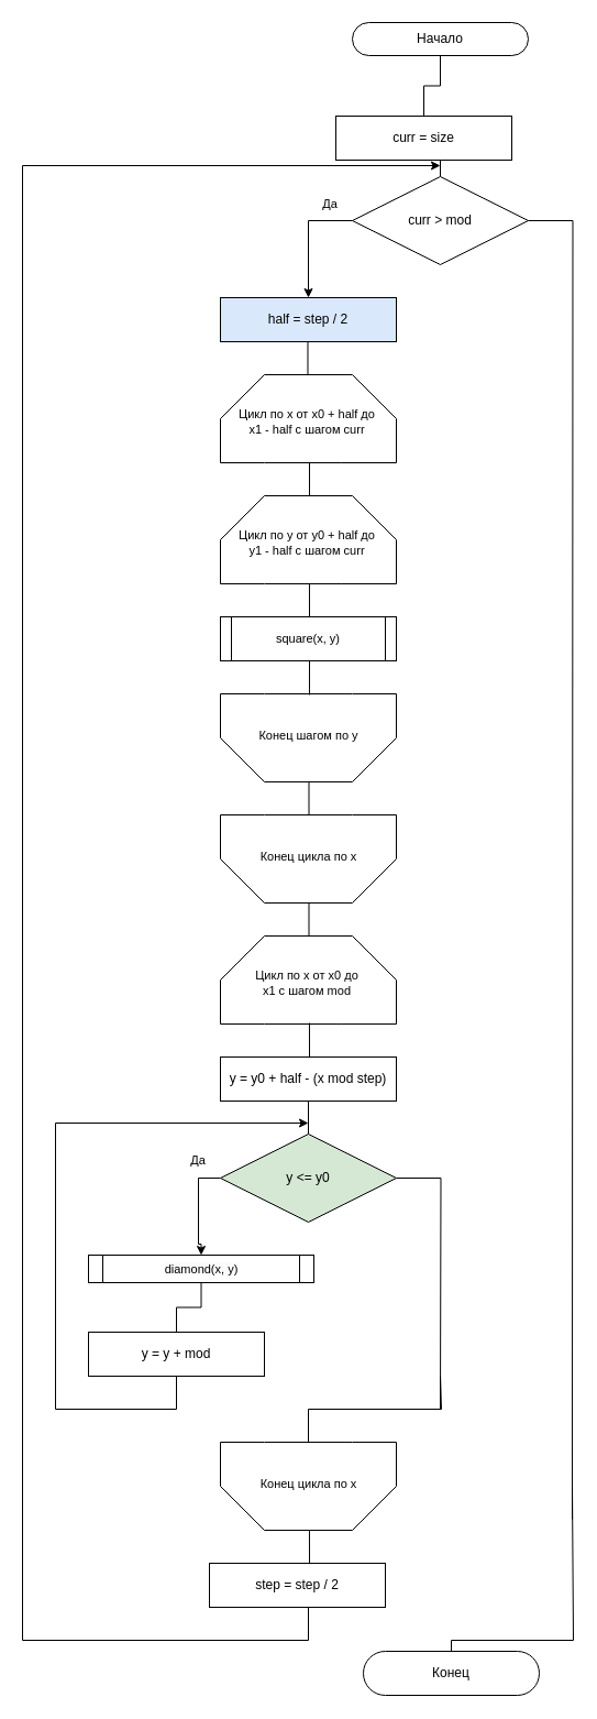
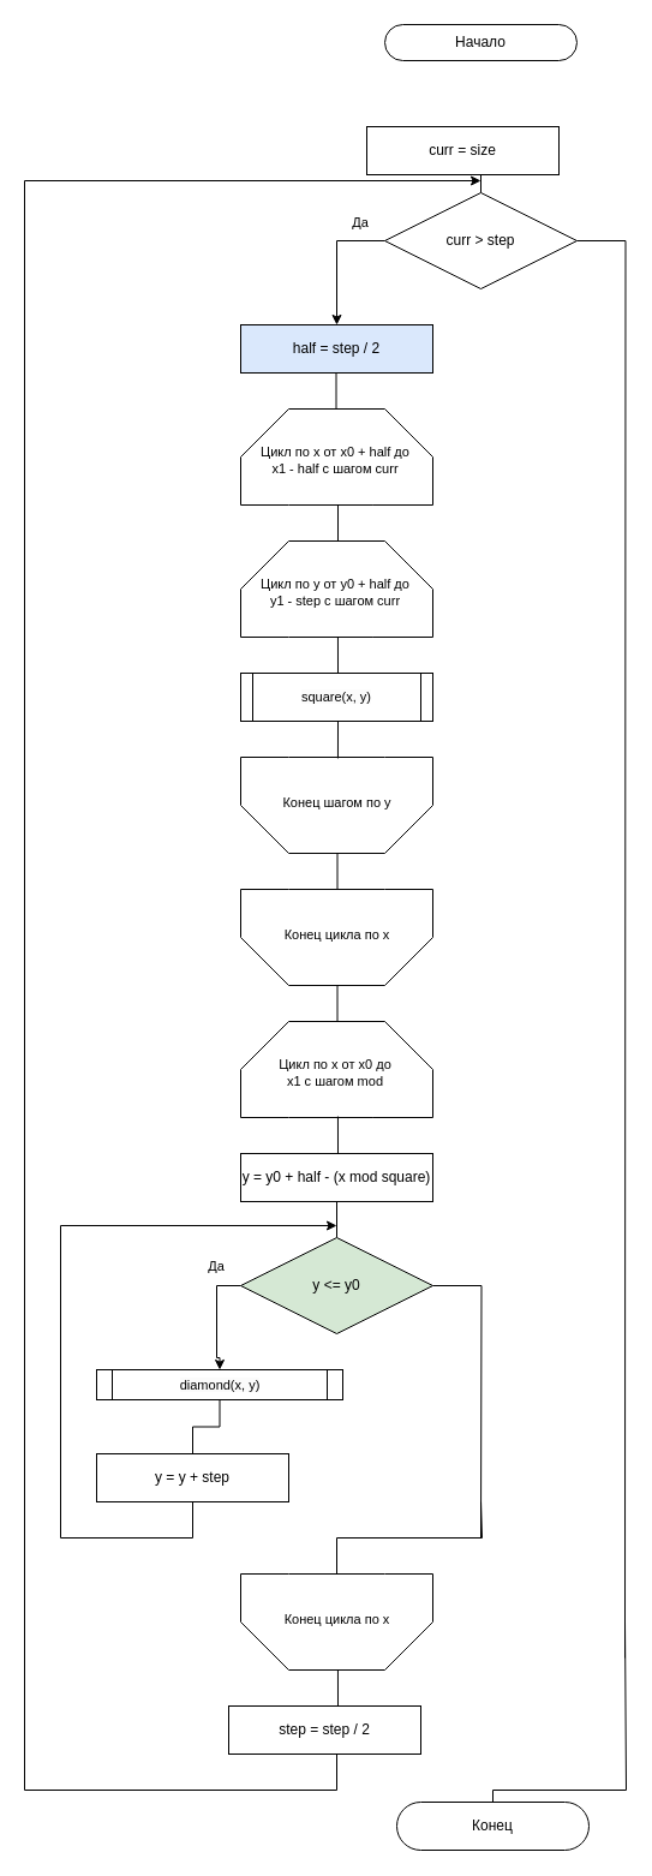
  <mxCell id="0" />
  <mxCell id="1" parent="0" />
- <mxCell id="2" style="edgeStyle=orthogonalEdgeStyle;rounded=0;orthogonalLoop=1;jettySize=auto;html=1;exitX=0.5;exitY=1;exitDx=0;exitDy=0;entryX=0.5;entryY=0;entryDx=0;entryDy=0;endArrow=none;endFill=0;" edge="1" parent="1" source="3" target="5"><mxGeometry relative="1" as="geometry" /></mxCell>
  <mxCell id="3" value="Начало" style="rounded=1;whiteSpace=wrap;html=1;arcSize=50;" parent="1" vertex="1"><mxGeometry x="320" y="20" width="160" height="30" as="geometry" /></mxCell>
  <mxCell id="4" style="edgeStyle=orthogonalEdgeStyle;shape=connector;rounded=0;orthogonalLoop=1;jettySize=auto;html=1;exitX=0.5;exitY=1;exitDx=0;exitDy=0;entryX=0.5;entryY=0;entryDx=0;entryDy=0;strokeColor=default;align=center;verticalAlign=middle;fontFamily=Helvetica;fontSize=11;fontColor=default;labelBackgroundColor=default;endArrow=none;endFill=0;" edge="1" parent="1" source="5" target="8"><mxGeometry relative="1" as="geometry" /></mxCell>
  <mxCell id="5" value="curr = size" style="rounded=0;whiteSpace=wrap;html=1;" vertex="1" parent="1"><mxGeometry x="305" y="105" width="160" height="40" as="geometry" /></mxCell>
  <mxCell id="6" style="edgeStyle=orthogonalEdgeStyle;shape=connector;rounded=0;orthogonalLoop=1;jettySize=auto;html=1;exitX=0;exitY=0.5;exitDx=0;exitDy=0;entryX=0.5;entryY=0;entryDx=0;entryDy=0;strokeColor=default;align=center;verticalAlign=middle;fontFamily=Helvetica;fontSize=11;fontColor=default;labelBackgroundColor=default;endArrow=classic;" edge="1" parent="1" source="8" target="19"><mxGeometry relative="1" as="geometry" /></mxCell>
  <mxCell id="7" style="edgeStyle=orthogonalEdgeStyle;shape=connector;rounded=0;orthogonalLoop=1;jettySize=auto;html=1;exitX=1;exitY=0.5;exitDx=0;exitDy=0;strokeColor=default;align=center;verticalAlign=middle;fontFamily=Helvetica;fontSize=11;fontColor=default;labelBackgroundColor=default;endArrow=none;endFill=0;" edge="1" parent="1" source="8"><mxGeometry relative="1" as="geometry"><mxPoint x="520" y="1380" as="targetPoint" /></mxGeometry></mxCell>
- <mxCell id="8" value="curr &amp;gt; mod" style="rhombus;whiteSpace=wrap;html=1;" vertex="1" parent="1"><mxGeometry x="320" y="160" width="160" height="80" as="geometry" /></mxCell>
+ <mxCell id="8" value="curr &amp;gt; step" style="rhombus;whiteSpace=wrap;html=1;" vertex="1" parent="1"><mxGeometry x="320" y="160" width="160" height="80" as="geometry" /></mxCell>
  <mxCell id="9" value="&lt;div style=&quot;font-size: 11px;&quot;&gt;Цикл по x от x0 + half до&amp;nbsp;&lt;/div&gt;&lt;div style=&quot;font-size: 11px;&quot;&gt;x1 - half с шагом curr&amp;nbsp;&lt;/div&gt;" style="verticalLabelPosition=middle;verticalAlign=middle;html=1;shape=mxgraph.basic.polygon;polyCoords=[[0.25,0],[0.75,0],[1,0.25],[1,0.5],[0.69,0.5],[0.25,0.5],[0,0.5],[0,0.25]];polyline=0;labelBackgroundColor=none;labelPosition=center;align=center;spacingTop=-75;spacing=2;fontSize=11;" vertex="1" parent="1"><mxGeometry x="200" y="340" width="160" height="160" as="geometry" /></mxCell>
  <mxCell id="10" value="Да" style="text;html=1;align=center;verticalAlign=middle;whiteSpace=wrap;rounded=0;fontFamily=Helvetica;fontSize=11;fontColor=default;labelBackgroundColor=none;" vertex="1" parent="1"><mxGeometry x="270" y="170" width="60" height="30" as="geometry" /></mxCell>
- <mxCell id="11" value="&lt;div style=&quot;font-size: 11px;&quot;&gt;Цикл по y от y0 + half до&amp;nbsp;&lt;/div&gt;&lt;div style=&quot;font-size: 11px;&quot;&gt;y1 - half с шагом curr&amp;nbsp;&lt;/div&gt;" style="verticalLabelPosition=middle;verticalAlign=middle;html=1;shape=mxgraph.basic.polygon;polyCoords=[[0.25,0],[0.75,0],[1,0.25],[1,0.5],[0.69,0.5],[0.25,0.5],[0,0.5],[0,0.25]];polyline=0;labelBackgroundColor=none;labelPosition=center;align=center;spacingTop=-75;spacing=2;fontSize=11;" vertex="1" parent="1"><mxGeometry x="200" y="450" width="160" height="160" as="geometry" /></mxCell>
+ <mxCell id="11" value="&lt;div style=&quot;font-size: 11px;&quot;&gt;Цикл по y от y0 + half до&amp;nbsp;&lt;/div&gt;&lt;div style=&quot;font-size: 11px;&quot;&gt;y1 - step с шагом curr&amp;nbsp;&lt;/div&gt;" style="verticalLabelPosition=middle;verticalAlign=middle;html=1;shape=mxgraph.basic.polygon;polyCoords=[[0.25,0],[0.75,0],[1,0.25],[1,0.5],[0.69,0.5],[0.25,0.5],[0,0.5],[0,0.25]];polyline=0;labelBackgroundColor=none;labelPosition=center;align=center;spacingTop=-75;spacing=2;fontSize=11;" vertex="1" parent="1"><mxGeometry x="200" y="450" width="160" height="160" as="geometry" /></mxCell>
  <mxCell id="12" style="edgeStyle=orthogonalEdgeStyle;rounded=0;orthogonalLoop=1;jettySize=auto;html=1;endArrow=none;endFill=0;" edge="1" parent="1"><mxGeometry relative="1" as="geometry"><mxPoint x="281" y="420" as="sourcePoint" /><mxPoint x="281" y="450" as="targetPoint" /></mxGeometry></mxCell>
  <mxCell id="13" value="&lt;div&gt;&lt;span style=&quot;background-color: rgb(251, 251, 251);&quot;&gt;square(x, y)&lt;/span&gt;&lt;/div&gt;" style="shape=process;whiteSpace=wrap;html=1;backgroundOutline=1;fontFamily=Helvetica;fontSize=11;fontColor=default;labelBackgroundColor=default;size=0.062;" vertex="1" parent="1"><mxGeometry x="200" y="560" width="160" height="40" as="geometry" /></mxCell>
  <mxCell id="14" style="edgeStyle=orthogonalEdgeStyle;shape=connector;rounded=0;orthogonalLoop=1;jettySize=auto;html=1;exitX=0.5;exitY=0;exitDx=0;exitDy=0;entryX=0.506;entryY=0.5;entryDx=0;entryDy=0;entryPerimeter=0;strokeColor=default;align=center;verticalAlign=middle;fontFamily=Helvetica;fontSize=11;fontColor=default;labelBackgroundColor=default;endArrow=none;endFill=0;" edge="1" parent="1" source="13" target="11"><mxGeometry relative="1" as="geometry" /></mxCell>
  <mxCell id="15" value="Конец шагом по y" style="verticalLabelPosition=middle;verticalAlign=middle;html=1;shape=mxgraph.basic.polygon;polyCoords=[[0.25,0.5],[0.75,0.5],[1,0.5],[1,0.75],[0.75,1],[0.25,1],[0,0.75],[0,0.5]];polyline=0;fontFamily=Helvetica;fontSize=11;fontColor=default;labelBackgroundColor=default;labelPosition=center;align=center;spacingTop=75;" vertex="1" parent="1"><mxGeometry x="200" y="550" width="160" height="160" as="geometry" /></mxCell>
  <mxCell id="16" value="Конец цикла по x" style="verticalLabelPosition=middle;verticalAlign=middle;html=1;shape=mxgraph.basic.polygon;polyCoords=[[0.25,0.5],[0.75,0.5],[1,0.5],[1,0.75],[0.75,1],[0.25,1],[0,0.75],[0,0.5]];polyline=0;fontFamily=Helvetica;fontSize=11;fontColor=default;labelBackgroundColor=default;labelPosition=center;align=center;spacingTop=75;" vertex="1" parent="1"><mxGeometry x="200" y="660" width="160" height="160" as="geometry" /></mxCell>
  <mxCell id="17" style="edgeStyle=orthogonalEdgeStyle;shape=connector;rounded=0;orthogonalLoop=1;jettySize=auto;html=1;exitX=0.5;exitY=1;exitDx=0;exitDy=0;entryX=0.506;entryY=0.506;entryDx=0;entryDy=0;entryPerimeter=0;strokeColor=default;align=center;verticalAlign=middle;fontFamily=Helvetica;fontSize=11;fontColor=default;labelBackgroundColor=default;endArrow=none;endFill=0;" edge="1" parent="1" source="13" target="15"><mxGeometry relative="1" as="geometry" /></mxCell>
  <mxCell id="18" style="edgeStyle=orthogonalEdgeStyle;shape=connector;rounded=0;orthogonalLoop=1;jettySize=auto;html=1;exitX=0.5;exitY=0;exitDx=0;exitDy=0;entryX=0.506;entryY=0.5;entryDx=0;entryDy=0;entryPerimeter=0;strokeColor=default;align=center;verticalAlign=middle;fontFamily=Helvetica;fontSize=11;fontColor=default;labelBackgroundColor=default;endArrow=none;endFill=0;" edge="1" parent="1"><mxGeometry relative="1" as="geometry"><mxPoint x="279.5" y="740" as="sourcePoint" /><mxPoint x="280.5" y="710" as="targetPoint" /></mxGeometry></mxCell>
  <mxCell id="19" value="half = step / 2" style="rounded=0;whiteSpace=wrap;html=1;fillColor=#dae8fc;" vertex="1" parent="1"><mxGeometry x="200" y="270" width="160" height="40" as="geometry" /></mxCell>
  <mxCell id="20" style="edgeStyle=orthogonalEdgeStyle;shape=connector;rounded=0;orthogonalLoop=1;jettySize=auto;html=1;exitX=0.5;exitY=1;exitDx=0;exitDy=0;entryX=0.5;entryY=0;entryDx=0;entryDy=0;strokeColor=default;align=center;verticalAlign=middle;fontFamily=Helvetica;fontSize=11;fontColor=default;labelBackgroundColor=default;endArrow=none;endFill=0;" edge="1" parent="1"><mxGeometry relative="1" as="geometry"><mxPoint x="279.5" y="310" as="sourcePoint" /><mxPoint x="279.5" y="340" as="targetPoint" /></mxGeometry></mxCell>
  <mxCell id="21" value="&lt;div style=&quot;font-size: 11px;&quot;&gt;Цикл по x от x0 до&amp;nbsp;&lt;/div&gt;&lt;div style=&quot;font-size: 11px;&quot;&gt;x1 с шагом mod&amp;nbsp;&lt;/div&gt;" style="verticalLabelPosition=middle;verticalAlign=middle;html=1;shape=mxgraph.basic.polygon;polyCoords=[[0.25,0],[0.75,0],[1,0.25],[1,0.5],[0.69,0.5],[0.25,0.5],[0,0.5],[0,0.25]];polyline=0;labelBackgroundColor=none;labelPosition=center;align=center;spacingTop=-75;spacing=2;fontSize=11;" vertex="1" parent="1"><mxGeometry x="200" y="850" width="160" height="160" as="geometry" /></mxCell>
  <mxCell id="22" style="edgeStyle=orthogonalEdgeStyle;shape=connector;rounded=0;orthogonalLoop=1;jettySize=auto;html=1;exitX=0.5;exitY=0;exitDx=0;exitDy=0;entryX=0.506;entryY=0.5;entryDx=0;entryDy=0;entryPerimeter=0;strokeColor=default;align=center;verticalAlign=middle;fontFamily=Helvetica;fontSize=11;fontColor=default;labelBackgroundColor=default;endArrow=none;endFill=0;" edge="1" parent="1"><mxGeometry relative="1" as="geometry"><mxPoint x="279.5" y="850" as="sourcePoint" /><mxPoint x="280.5" y="820" as="targetPoint" /></mxGeometry></mxCell>
- <mxCell id="23" value="y = y0 + half - (x mod step)" style="rounded=0;whiteSpace=wrap;html=1;" vertex="1" parent="1"><mxGeometry x="200" y="960" width="160" height="40" as="geometry" /></mxCell>
+ <mxCell id="23" value="y = y0 + half - (x mod square)" style="rounded=0;whiteSpace=wrap;html=1;" vertex="1" parent="1"><mxGeometry x="200" y="960" width="160" height="40" as="geometry" /></mxCell>
  <mxCell id="24" style="edgeStyle=orthogonalEdgeStyle;shape=connector;rounded=0;orthogonalLoop=1;jettySize=auto;html=1;exitX=0.5;exitY=0;exitDx=0;exitDy=0;entryX=0.506;entryY=0.494;entryDx=0;entryDy=0;entryPerimeter=0;strokeColor=default;align=center;verticalAlign=middle;fontFamily=Helvetica;fontSize=11;fontColor=default;labelBackgroundColor=default;endArrow=none;endFill=0;" edge="1" parent="1" source="23" target="21"><mxGeometry relative="1" as="geometry" /></mxCell>
  <mxCell id="25" style="edgeStyle=orthogonalEdgeStyle;shape=connector;rounded=0;orthogonalLoop=1;jettySize=auto;html=1;exitX=0.5;exitY=0;exitDx=0;exitDy=0;entryX=0.5;entryY=1;entryDx=0;entryDy=0;strokeColor=default;align=center;verticalAlign=middle;fontFamily=Helvetica;fontSize=11;fontColor=default;labelBackgroundColor=default;endArrow=none;endFill=0;" edge="1" parent="1" source="28" target="23"><mxGeometry relative="1" as="geometry" /></mxCell>
  <mxCell id="26" style="edgeStyle=orthogonalEdgeStyle;shape=connector;rounded=0;orthogonalLoop=1;jettySize=auto;html=1;exitX=0;exitY=0.5;exitDx=0;exitDy=0;entryX=0.5;entryY=0;entryDx=0;entryDy=0;strokeColor=default;align=center;verticalAlign=middle;fontFamily=Helvetica;fontSize=11;fontColor=default;labelBackgroundColor=default;endArrow=classic;endFill=1;" edge="1" parent="1" source="28" target="30"><mxGeometry relative="1" as="geometry" /></mxCell>
  <mxCell id="27" style="edgeStyle=orthogonalEdgeStyle;shape=connector;rounded=0;orthogonalLoop=1;jettySize=auto;html=1;exitX=1;exitY=0.5;exitDx=0;exitDy=0;strokeColor=default;align=center;verticalAlign=middle;fontFamily=Helvetica;fontSize=11;fontColor=default;labelBackgroundColor=default;endArrow=none;endFill=0;" edge="1" parent="1" source="28"><mxGeometry relative="1" as="geometry"><mxPoint x="400" y="1280" as="targetPoint" /></mxGeometry></mxCell>
  <mxCell id="28" value="y &amp;lt;= y0" style="rhombus;whiteSpace=wrap;html=1;fillColor=#d5e8d4;" vertex="1" parent="1"><mxGeometry x="200" y="1030" width="160" height="80" as="geometry" /></mxCell>
  <mxCell id="29" style="edgeStyle=orthogonalEdgeStyle;shape=connector;rounded=0;orthogonalLoop=1;jettySize=auto;html=1;exitX=0.5;exitY=1;exitDx=0;exitDy=0;entryX=0.5;entryY=0;entryDx=0;entryDy=0;strokeColor=default;align=center;verticalAlign=middle;fontFamily=Helvetica;fontSize=11;fontColor=default;labelBackgroundColor=default;endArrow=none;endFill=0;" edge="1" parent="1" source="30" target="33"><mxGeometry relative="1" as="geometry" /></mxCell>
  <mxCell id="30" value="&lt;div&gt;&lt;span style=&quot;background-color: rgb(251, 251, 251);&quot;&gt;diamond(x, y)&lt;/span&gt;&lt;/div&gt;" style="shape=process;whiteSpace=wrap;html=1;backgroundOutline=1;fontFamily=Helvetica;fontSize=11;fontColor=default;labelBackgroundColor=default;size=0.062;" vertex="1" parent="1"><mxGeometry x="80" y="1140" width="205" height="25" as="geometry" /></mxCell>
  <mxCell id="31" value="Да" style="text;html=1;align=center;verticalAlign=middle;whiteSpace=wrap;rounded=0;fontFamily=Helvetica;fontSize=11;fontColor=default;labelBackgroundColor=none;" vertex="1" parent="1"><mxGeometry x="150" y="1039" width="60" height="30" as="geometry" /></mxCell>
  <mxCell id="32" style="edgeStyle=orthogonalEdgeStyle;shape=connector;rounded=0;orthogonalLoop=1;jettySize=auto;html=1;exitX=0.5;exitY=1;exitDx=0;exitDy=0;strokeColor=default;align=center;verticalAlign=middle;fontFamily=Helvetica;fontSize=11;fontColor=default;labelBackgroundColor=default;endArrow=classic;endFill=1;" edge="1" parent="1" source="33"><mxGeometry relative="1" as="geometry"><mxPoint x="280" y="1020" as="targetPoint" /><Array as="points"><mxPoint x="160" y="1280" /><mxPoint x="50" y="1280" /><mxPoint x="50" y="1020" /></Array></mxGeometry></mxCell>
- <mxCell id="33" value="y = y + mod" style="rounded=0;whiteSpace=wrap;html=1;" vertex="1" parent="1"><mxGeometry x="80" y="1210" width="160" height="40" as="geometry" /></mxCell>
+ <mxCell id="33" value="y = y + step" style="rounded=0;whiteSpace=wrap;html=1;" vertex="1" parent="1"><mxGeometry x="80" y="1210" width="160" height="40" as="geometry" /></mxCell>
  <mxCell id="34" style="edgeStyle=orthogonalEdgeStyle;shape=connector;rounded=0;orthogonalLoop=1;jettySize=auto;html=1;exitX=0.5;exitY=0;exitDx=0;exitDy=0;strokeColor=default;align=center;verticalAlign=middle;fontFamily=Helvetica;fontSize=11;fontColor=default;labelBackgroundColor=default;endArrow=none;endFill=0;" edge="1" parent="1"><mxGeometry relative="1" as="geometry"><mxPoint x="400" y="1250" as="targetPoint" /><mxPoint x="280" y="1310" as="sourcePoint" /><Array as="points"><mxPoint x="280" y="1280" /><mxPoint x="401" y="1280" /></Array></mxGeometry></mxCell>
  <mxCell id="35" style="edgeStyle=orthogonalEdgeStyle;shape=connector;rounded=0;orthogonalLoop=1;jettySize=auto;html=1;exitX=0.5;exitY=0;exitDx=0;exitDy=0;strokeColor=default;align=center;verticalAlign=middle;fontFamily=Helvetica;fontSize=11;fontColor=default;labelBackgroundColor=default;endArrow=none;endFill=0;" edge="1" parent="1" source="36"><mxGeometry relative="1" as="geometry"><mxPoint x="520" y="1350" as="targetPoint" /><Array as="points"><mxPoint x="410" y="1490" /><mxPoint x="521" y="1490" /></Array></mxGeometry></mxCell>
  <mxCell id="36" value="Конец" style="rounded=1;whiteSpace=wrap;html=1;arcSize=50;" vertex="1" parent="1"><mxGeometry x="330" y="1500" width="160" height="40" as="geometry" /></mxCell>
  <mxCell id="37" value="Конец цикла по x" style="verticalLabelPosition=middle;verticalAlign=middle;html=1;shape=mxgraph.basic.polygon;polyCoords=[[0.25,0.5],[0.75,0.5],[1,0.5],[1,0.75],[0.75,1],[0.25,1],[0,0.75],[0,0.5]];polyline=0;fontFamily=Helvetica;fontSize=11;fontColor=default;labelBackgroundColor=default;labelPosition=center;align=center;spacingTop=75;" vertex="1" parent="1"><mxGeometry x="200" y="1230" width="160" height="160" as="geometry" /></mxCell>
  <mxCell id="38" style="edgeStyle=orthogonalEdgeStyle;shape=connector;rounded=0;orthogonalLoop=1;jettySize=auto;html=1;strokeColor=default;align=center;verticalAlign=middle;fontFamily=Helvetica;fontSize=11;fontColor=default;labelBackgroundColor=default;endArrow=none;endFill=0;entryX=0.5;entryY=1;entryDx=0;entryDy=0;startArrow=classic;startFill=1;" edge="1" parent="1" target="39"><mxGeometry relative="1" as="geometry"><mxPoint x="400" y="150" as="sourcePoint" /><mxPoint x="279" y="1470" as="targetPoint" /><Array as="points"><mxPoint x="20" y="150" /><mxPoint x="20" y="1490" /><mxPoint x="280" y="1490" /></Array></mxGeometry></mxCell>
  <mxCell id="39" value="step = step / 2" style="rounded=0;whiteSpace=wrap;html=1;" vertex="1" parent="1"><mxGeometry x="190" y="1420" width="160" height="40" as="geometry" /></mxCell>
  <mxCell id="40" style="edgeStyle=orthogonalEdgeStyle;shape=connector;rounded=0;orthogonalLoop=1;jettySize=auto;html=1;exitX=0.5;exitY=0;exitDx=0;exitDy=0;entryX=0.506;entryY=1;entryDx=0;entryDy=0;entryPerimeter=0;strokeColor=default;align=center;verticalAlign=middle;fontFamily=Helvetica;fontSize=11;fontColor=default;labelBackgroundColor=default;endArrow=none;endFill=0;" edge="1" parent="1" source="39" target="37"><mxGeometry relative="1" as="geometry" /></mxCell>
